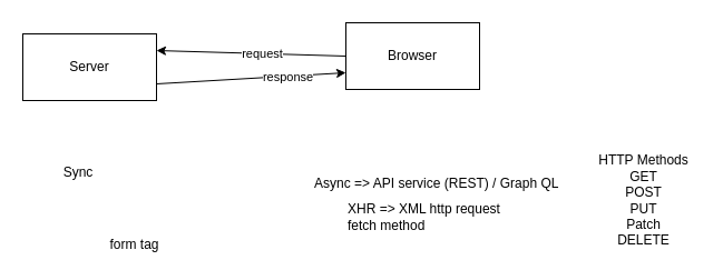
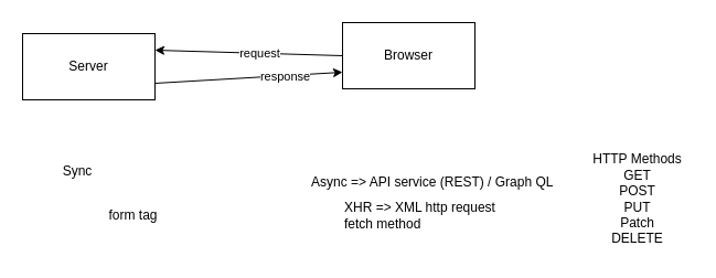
  <mxCell id="0" />
  <mxCell id="1" parent="0" />
  <mxCell id="2" style="edgeStyle=none;html=1;exitX=1;exitY=0.75;exitDx=0;exitDy=0;entryX=0;entryY=0.75;entryDx=0;entryDy=0;" edge="1" parent="1" source="4" target="7"><mxGeometry relative="1" as="geometry" /></mxCell>
  <mxCell id="3" value="response" style="edgeLabel;html=1;align=center;verticalAlign=middle;resizable=0;points=[];" vertex="1" connectable="0" parent="2"><mxGeometry x="0.39" relative="1" as="geometry"><mxPoint as="offset" /></mxGeometry></mxCell>
  <mxCell id="4" value="Server" style="whiteSpace=wrap;html=1;" vertex="1" parent="1"><mxGeometry x="20" y="30" width="120" height="60" as="geometry" /></mxCell>
  <mxCell id="5" style="edgeStyle=none;html=1;exitX=0;exitY=0.5;exitDx=0;exitDy=0;entryX=1;entryY=0.25;entryDx=0;entryDy=0;" edge="1" parent="1" source="7" target="4"><mxGeometry relative="1" as="geometry" /></mxCell>
  <mxCell id="6" value="request" style="edgeLabel;html=1;align=center;verticalAlign=middle;resizable=0;points=[];" vertex="1" connectable="0" parent="5"><mxGeometry x="-0.105" relative="1" as="geometry"><mxPoint as="offset" /></mxGeometry></mxCell>
  <mxCell id="7" value="Browser" style="whiteSpace=wrap;html=1;" vertex="1" parent="1"><mxGeometry x="310" y="20" width="120" height="60" as="geometry" /></mxCell>
  <mxCell id="8" value="Sync" style="text;strokeColor=none;align=center;fillColor=none;html=1;verticalAlign=middle;whiteSpace=wrap;rounded=0;" vertex="1" parent="1"><mxGeometry x="40" y="140" width="60" height="30" as="geometry" /></mxCell>
  <mxCell id="9" value="Async =&amp;gt; API service (REST) / Graph QL" style="text;strokeColor=none;align=left;fillColor=none;html=1;verticalAlign=middle;whiteSpace=wrap;rounded=0;" vertex="1" parent="1"><mxGeometry x="280" y="150" width="240" height="30" as="geometry" /></mxCell>
- <mxCell id="10" value="form tag" style="text;html=1;align=center;verticalAlign=middle;resizable=0;points=[];autosize=1;strokeColor=none;fillColor=none;" vertex="1" parent="1"><mxGeometry x="85" y="205" width="70" height="30" as="geometry" /></mxCell>
+ <mxCell id="10" value="form tag" style="text;html=1;align=center;verticalAlign=middle;resizable=0;points=[];autosize=1;strokeColor=none;fillColor=none;" vertex="1" parent="1"><mxGeometry x="85" y="180" width="70" height="30" as="geometry" /></mxCell>
  <mxCell id="11" value="XHR =&amp;gt; XML http request&lt;br&gt;fetch method" style="text;strokeColor=none;align=left;fillColor=none;html=1;verticalAlign=middle;whiteSpace=wrap;rounded=0;" vertex="1" parent="1"><mxGeometry x="310" y="180" width="140" height="30" as="geometry" /></mxCell>
  <mxCell id="12" value="HTTP Methods&lt;div&gt;GET&lt;/div&gt;&lt;div&gt;POST&lt;/div&gt;&lt;div&gt;PUT&lt;/div&gt;&lt;div&gt;Patch&lt;/div&gt;&lt;div&gt;DELETE&lt;/div&gt;" style="text;html=1;align=center;verticalAlign=middle;resizable=0;points=[];autosize=1;strokeColor=none;fillColor=none;" vertex="1" parent="1"><mxGeometry x="527" y="130" width="100" height="100" as="geometry" /></mxCell>
